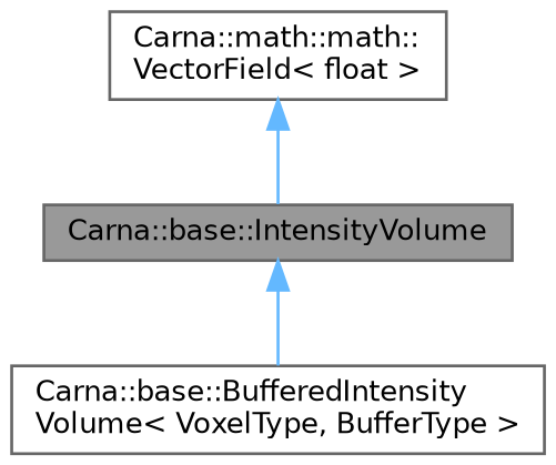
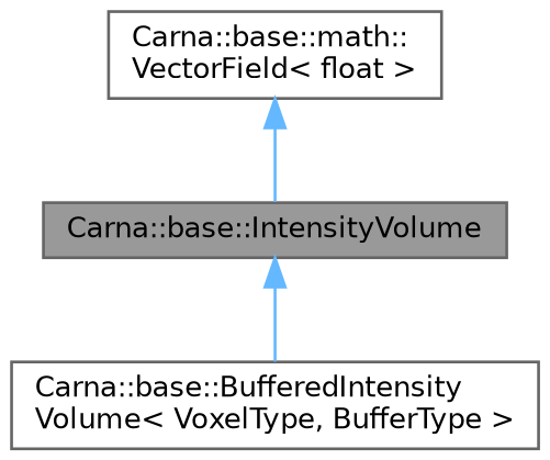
  digraph {
    node [color=gray40 fillcolor=white fontname=Helvetica fontsize=10 shape=box style=filled]
    edge [color=steelblue1 dir=back fontname=Helvetica fontsize=10 labelfontname=Helvetica labelfontsize=10 style=solid]
    n1 [fillcolor=grey60 fontcolor=black height=0.2 label="Carna::base::IntensityVolume" width=0.4]
    n2 [height=0.2 label="Carna::base::BufferedIntensity\lVolume\< VoxelType, BufferType \>" width=0.4]
-   n3 [height=0.2 label="Carna::math::math::\lVectorField\< float \>" width=0.4]
+   n3 [height=0.2 label="Carna::base::math::\lVectorField\< float \>" width=0.4]
    n1 -> n2
    n3 -> n1
  }
